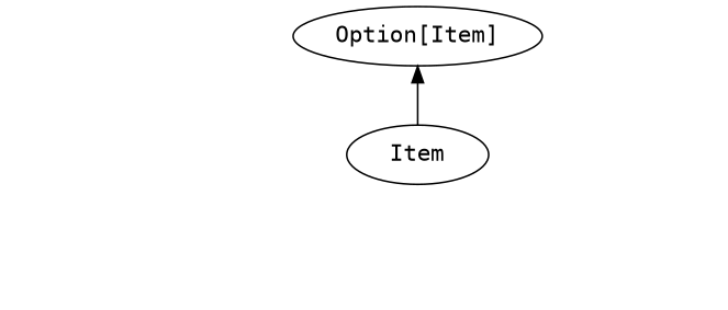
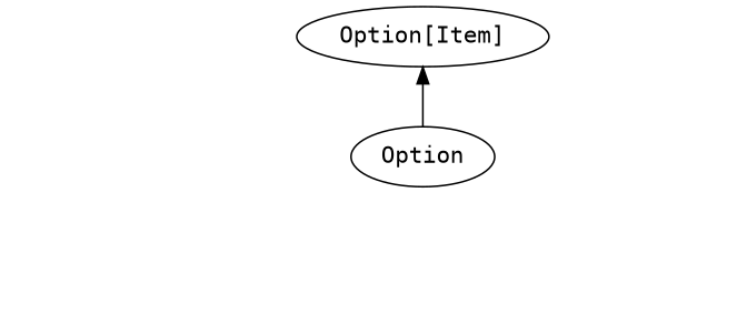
  digraph {
    fontname="DejaVu Sans Mono"
    node [fontname="DejaVu Sans Mono" style=invis]
    edge [fontname="DejaVu Sans Mono" style=invis]
    n1 [label="Try[Item]"]
-   Item [style=""]
+   Item [label=Option style=""]
    n3 [label="Either[Error, Item]"]
    n4 [label="..."]
    n5 [label="Option[Item]" style=""]
    Item -> n1
    Item -> n3
    Item -> n4
    n5 -> Item [dir=back style=""]
  }
